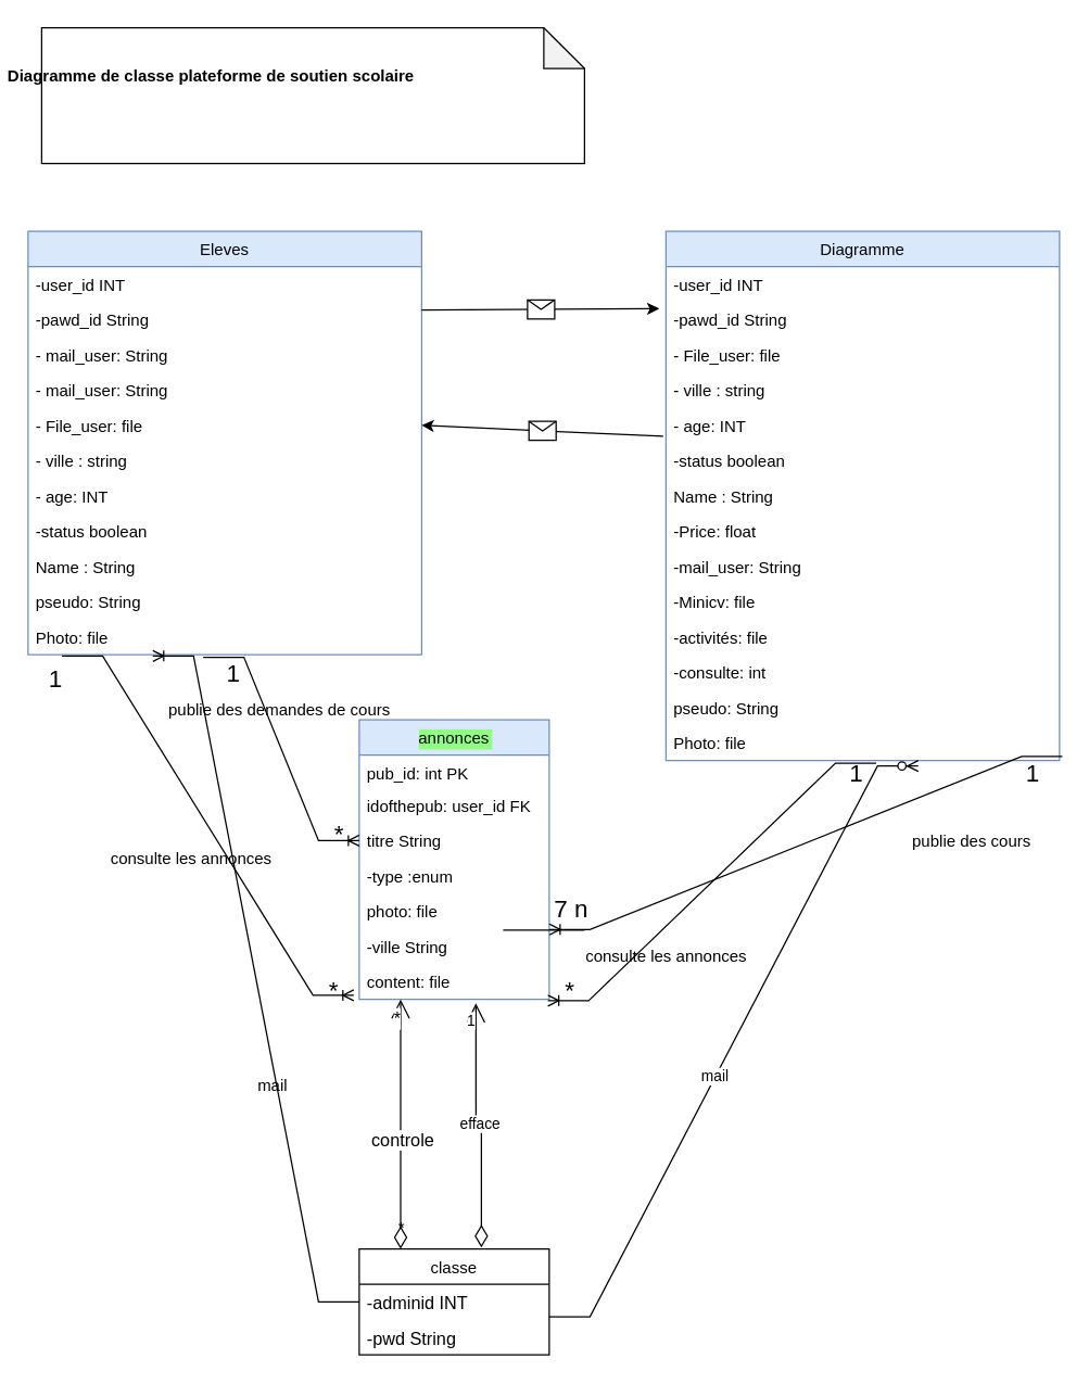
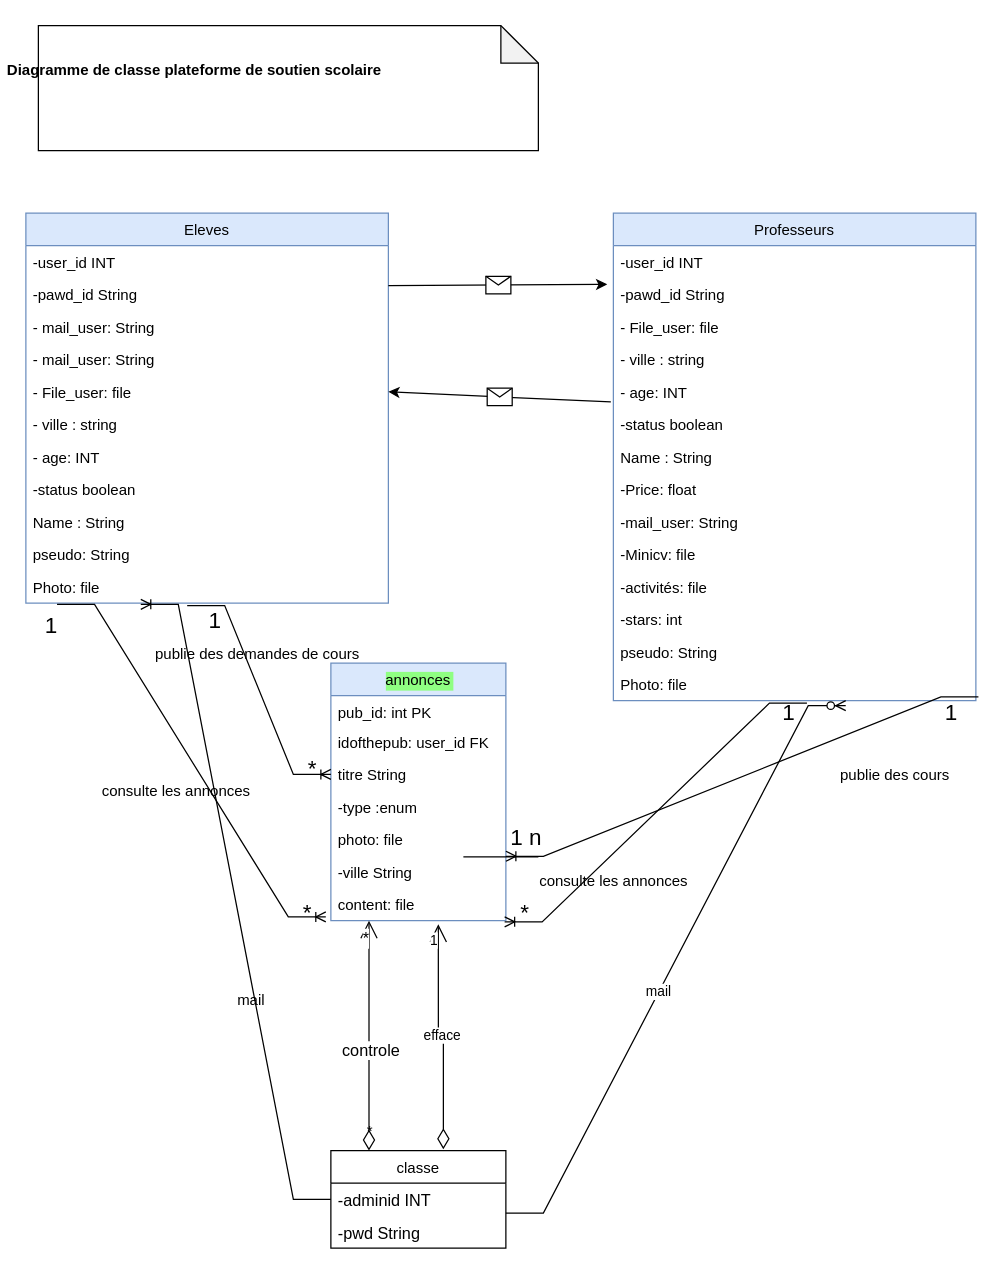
  <mxCell id="0" />
  <mxCell id="1" parent="0" />
  <mxCell id="2" value="annonces" style="swimlane;fontStyle=0;childLayout=stackLayout;horizontal=1;startSize=26;fillColor=#dae8fc;horizontalStack=0;resizeParent=1;resizeParentMax=0;resizeLast=0;collapsible=1;marginBottom=0;labelBackgroundColor=#8FFF82;strokeColor=#6c8ebf;" parent="1" vertex="1"><mxGeometry x="264" y="530" width="140" height="206" as="geometry"><mxRectangle x="274" y="520" width="90" height="30" as="alternateBounds" /></mxGeometry></mxCell>
  <mxCell id="3" value="pub_id: int PK" style="text;strokeColor=none;fillColor=none;align=left;verticalAlign=top;spacingLeft=4;spacingRight=4;overflow=hidden;rotatable=0;points=[[0,0.5],[1,0.5]];portConstraint=eastwest;" parent="2" vertex="1"><mxGeometry y="26" width="140" height="24" as="geometry" /></mxCell>
  <mxCell id="4" value="idofthepub: user_id FK" style="text;strokeColor=none;fillColor=none;align=left;verticalAlign=top;spacingLeft=4;spacingRight=4;overflow=hidden;rotatable=0;points=[[0,0.5],[1,0.5]];portConstraint=eastwest;" parent="2" vertex="1"><mxGeometry y="50" width="140" height="26" as="geometry" /></mxCell>
  <mxCell id="5" value="titre String" style="text;strokeColor=none;fillColor=none;align=left;verticalAlign=top;spacingLeft=4;spacingRight=4;overflow=hidden;rotatable=0;points=[[0,0.5],[1,0.5]];portConstraint=eastwest;" parent="2" vertex="1"><mxGeometry y="76" width="140" height="26" as="geometry" /></mxCell>
  <mxCell id="6" value="-type :enum" style="text;strokeColor=none;fillColor=none;align=left;verticalAlign=top;spacingLeft=4;spacingRight=4;overflow=hidden;rotatable=0;points=[[0,0.5],[1,0.5]];portConstraint=eastwest;" parent="2" vertex="1"><mxGeometry y="102" width="140" height="26" as="geometry" /></mxCell>
  <mxCell id="7" value="photo: file" style="text;strokeColor=none;fillColor=none;align=left;verticalAlign=top;spacingLeft=4;spacingRight=4;overflow=hidden;rotatable=0;points=[[0,0.5],[1,0.5]];portConstraint=eastwest;" parent="2" vertex="1"><mxGeometry y="128" width="140" height="26" as="geometry" /></mxCell>
  <mxCell id="8" value="-ville String&#10;" style="text;strokeColor=none;fillColor=none;align=left;verticalAlign=top;spacingLeft=4;spacingRight=4;overflow=hidden;rotatable=0;points=[[0,0.5],[1,0.5]];portConstraint=eastwest;" parent="2" vertex="1"><mxGeometry y="154" width="140" height="26" as="geometry" /></mxCell>
  <mxCell id="9" value="content: file" style="text;strokeColor=none;fillColor=none;align=left;verticalAlign=top;spacingLeft=4;spacingRight=4;overflow=hidden;rotatable=0;points=[[0,0.5],[1,0.5]];portConstraint=eastwest;" parent="2" vertex="1"><mxGeometry y="180" width="140" height="26" as="geometry" /></mxCell>
  <mxCell id="10" value="Eleves" style="swimlane;fontStyle=0;childLayout=stackLayout;horizontal=1;startSize=26;fillColor=#dae8fc;horizontalStack=0;resizeParent=1;resizeParentMax=0;resizeLast=0;collapsible=1;marginBottom=0;strokeColor=#6c8ebf;" parent="1" vertex="1"><mxGeometry x="20" y="170" width="290" height="312" as="geometry" /></mxCell>
  <mxCell id="11" value="-user_id INT " style="text;strokeColor=none;fillColor=none;align=left;verticalAlign=top;spacingLeft=4;spacingRight=4;overflow=hidden;rotatable=0;points=[[0,0.5],[1,0.5]];portConstraint=eastwest;" parent="10" vertex="1"><mxGeometry y="26" width="290" height="26" as="geometry" /></mxCell>
  <mxCell id="12" value="-pawd_id String&#10;" style="text;strokeColor=none;fillColor=none;align=left;verticalAlign=top;spacingLeft=4;spacingRight=4;overflow=hidden;rotatable=0;points=[[0,0.5],[1,0.5]];portConstraint=eastwest;" parent="10" vertex="1"><mxGeometry y="52" width="290" height="26" as="geometry" /></mxCell>
  <mxCell id="13" value="- mail_user: String" style="text;strokeColor=none;fillColor=none;align=left;verticalAlign=top;spacingLeft=4;spacingRight=4;overflow=hidden;rotatable=0;points=[[0,0.5],[1,0.5]];portConstraint=eastwest;" parent="10" vertex="1"><mxGeometry y="78" width="290" height="26" as="geometry" /></mxCell>
  <mxCell id="14" value="- mail_user: String" style="text;strokeColor=none;fillColor=none;align=left;verticalAlign=top;spacingLeft=4;spacingRight=4;overflow=hidden;rotatable=0;points=[[0,0.5],[1,0.5]];portConstraint=eastwest;" parent="10" vertex="1"><mxGeometry y="104" width="290" height="26" as="geometry" /></mxCell>
  <mxCell id="15" value="- File_user: file " style="text;strokeColor=none;fillColor=none;align=left;verticalAlign=top;spacingLeft=4;spacingRight=4;overflow=hidden;rotatable=0;points=[[0,0.5],[1,0.5]];portConstraint=eastwest;" parent="10" vertex="1"><mxGeometry y="130" width="290" height="26" as="geometry" /></mxCell>
  <mxCell id="16" value="- ville : string" style="text;strokeColor=none;fillColor=none;align=left;verticalAlign=top;spacingLeft=4;spacingRight=4;overflow=hidden;rotatable=0;points=[[0,0.5],[1,0.5]];portConstraint=eastwest;" parent="10" vertex="1"><mxGeometry y="156" width="290" height="26" as="geometry" /></mxCell>
  <mxCell id="17" value="- age: INT" style="text;strokeColor=none;fillColor=none;align=left;verticalAlign=top;spacingLeft=4;spacingRight=4;overflow=hidden;rotatable=0;points=[[0,0.5],[1,0.5]];portConstraint=eastwest;" parent="10" vertex="1"><mxGeometry y="182" width="290" height="26" as="geometry" /></mxCell>
  <mxCell id="18" value="-status boolean" style="text;strokeColor=none;fillColor=none;align=left;verticalAlign=top;spacingLeft=4;spacingRight=4;overflow=hidden;rotatable=0;points=[[0,0.5],[1,0.5]];portConstraint=eastwest;" parent="10" vertex="1"><mxGeometry y="208" width="290" height="26" as="geometry" /></mxCell>
  <mxCell id="19" value="Name : String&#10;" style="text;strokeColor=none;fillColor=none;align=left;verticalAlign=top;spacingLeft=4;spacingRight=4;overflow=hidden;rotatable=0;points=[[0,0.5],[1,0.5]];portConstraint=eastwest;" parent="10" vertex="1"><mxGeometry y="234" width="290" height="26" as="geometry" /></mxCell>
  <mxCell id="20" value="pseudo: String" style="text;strokeColor=none;fillColor=none;align=left;verticalAlign=top;spacingLeft=4;spacingRight=4;overflow=hidden;rotatable=0;points=[[0,0.5],[1,0.5]];portConstraint=eastwest;" parent="10" vertex="1"><mxGeometry y="260" width="290" height="26" as="geometry" /></mxCell>
  <mxCell id="21" value="Photo: file" style="text;strokeColor=none;fillColor=none;align=left;verticalAlign=top;spacingLeft=4;spacingRight=4;overflow=hidden;rotatable=0;points=[[0,0.5],[1,0.5]];portConstraint=eastwest;" parent="10" vertex="1"><mxGeometry y="286" width="290" height="26" as="geometry" /></mxCell>
- <mxCell id="22" value="Diagramme" style="swimlane;fontStyle=0;childLayout=stackLayout;horizontal=1;startSize=26;fillColor=#dae8fc;horizontalStack=0;resizeParent=1;resizeParentMax=0;resizeLast=0;collapsible=1;marginBottom=0;strokeColor=#6c8ebf;" parent="1" vertex="1"><mxGeometry x="490" y="170" width="290" height="390" as="geometry" /></mxCell>
+ <mxCell id="22" value="Professeurs" style="swimlane;fontStyle=0;childLayout=stackLayout;horizontal=1;startSize=26;fillColor=#dae8fc;horizontalStack=0;resizeParent=1;resizeParentMax=0;resizeLast=0;collapsible=1;marginBottom=0;strokeColor=#6c8ebf;" parent="1" vertex="1"><mxGeometry x="490" y="170" width="290" height="390" as="geometry" /></mxCell>
  <mxCell id="23" value="-user_id INT " style="text;strokeColor=none;fillColor=none;align=left;verticalAlign=top;spacingLeft=4;spacingRight=4;overflow=hidden;rotatable=0;points=[[0,0.5],[1,0.5]];portConstraint=eastwest;" parent="22" vertex="1"><mxGeometry y="26" width="290" height="26" as="geometry" /></mxCell>
  <mxCell id="24" value="-pawd_id String&#10;" style="text;strokeColor=none;fillColor=none;align=left;verticalAlign=top;spacingLeft=4;spacingRight=4;overflow=hidden;rotatable=0;points=[[0,0.5],[1,0.5]];portConstraint=eastwest;" parent="22" vertex="1"><mxGeometry y="52" width="290" height="26" as="geometry" /></mxCell>
  <mxCell id="25" value="- File_user: file " style="text;strokeColor=none;fillColor=none;align=left;verticalAlign=top;spacingLeft=4;spacingRight=4;overflow=hidden;rotatable=0;points=[[0,0.5],[1,0.5]];portConstraint=eastwest;" parent="22" vertex="1"><mxGeometry y="78" width="290" height="26" as="geometry" /></mxCell>
  <mxCell id="26" value="- ville : string" style="text;strokeColor=none;fillColor=none;align=left;verticalAlign=top;spacingLeft=4;spacingRight=4;overflow=hidden;rotatable=0;points=[[0,0.5],[1,0.5]];portConstraint=eastwest;" parent="22" vertex="1"><mxGeometry y="104" width="290" height="26" as="geometry" /></mxCell>
  <mxCell id="27" value="- age: INT" style="text;strokeColor=none;fillColor=none;align=left;verticalAlign=top;spacingLeft=4;spacingRight=4;overflow=hidden;rotatable=0;points=[[0,0.5],[1,0.5]];portConstraint=eastwest;" parent="22" vertex="1"><mxGeometry y="130" width="290" height="26" as="geometry" /></mxCell>
  <mxCell id="28" value="-status boolean" style="text;strokeColor=none;fillColor=none;align=left;verticalAlign=top;spacingLeft=4;spacingRight=4;overflow=hidden;rotatable=0;points=[[0,0.5],[1,0.5]];portConstraint=eastwest;" parent="22" vertex="1"><mxGeometry y="156" width="290" height="26" as="geometry" /></mxCell>
  <mxCell id="29" value="Name : String&#10;" style="text;strokeColor=none;fillColor=none;align=left;verticalAlign=top;spacingLeft=4;spacingRight=4;overflow=hidden;rotatable=0;points=[[0,0.5],[1,0.5]];portConstraint=eastwest;" parent="22" vertex="1"><mxGeometry y="182" width="290" height="26" as="geometry" /></mxCell>
  <mxCell id="30" value="-Price: float" style="text;strokeColor=none;fillColor=none;align=left;verticalAlign=top;spacingLeft=4;spacingRight=4;overflow=hidden;rotatable=0;points=[[0,0.5],[1,0.5]];portConstraint=eastwest;" parent="22" vertex="1"><mxGeometry y="208" width="290" height="26" as="geometry" /></mxCell>
  <mxCell id="31" value="-mail_user: String&#10;" style="text;strokeColor=none;fillColor=none;align=left;verticalAlign=top;spacingLeft=4;spacingRight=4;overflow=hidden;rotatable=0;points=[[0,0.5],[1,0.5]];portConstraint=eastwest;" parent="22" vertex="1"><mxGeometry y="234" width="290" height="26" as="geometry" /></mxCell>
  <mxCell id="32" value="-Minicv: file" style="text;strokeColor=none;fillColor=none;align=left;verticalAlign=top;spacingLeft=4;spacingRight=4;overflow=hidden;rotatable=0;points=[[0,0.5],[1,0.5]];portConstraint=eastwest;" parent="22" vertex="1"><mxGeometry y="260" width="290" height="26" as="geometry" /></mxCell>
  <mxCell id="33" value="-activités: file&#10;" style="text;strokeColor=none;fillColor=none;align=left;verticalAlign=top;spacingLeft=4;spacingRight=4;overflow=hidden;rotatable=0;points=[[0,0.5],[1,0.5]];portConstraint=eastwest;" parent="22" vertex="1"><mxGeometry y="286" width="290" height="26" as="geometry" /></mxCell>
- <mxCell id="34" value="-consulte: int&#10;" style="text;strokeColor=none;fillColor=none;align=left;verticalAlign=top;spacingLeft=4;spacingRight=4;overflow=hidden;rotatable=0;points=[[0,0.5],[1,0.5]];portConstraint=eastwest;" parent="22" vertex="1"><mxGeometry y="312" width="290" height="26" as="geometry" /></mxCell>
+ <mxCell id="34" value="-stars: int&#10;" style="text;strokeColor=none;fillColor=none;align=left;verticalAlign=top;spacingLeft=4;spacingRight=4;overflow=hidden;rotatable=0;points=[[0,0.5],[1,0.5]];portConstraint=eastwest;" parent="22" vertex="1"><mxGeometry y="312" width="290" height="26" as="geometry" /></mxCell>
  <mxCell id="35" value="pseudo: String" style="text;strokeColor=none;fillColor=none;align=left;verticalAlign=top;spacingLeft=4;spacingRight=4;overflow=hidden;rotatable=0;points=[[0,0.5],[1,0.5]];portConstraint=eastwest;" parent="22" vertex="1"><mxGeometry y="338" width="290" height="26" as="geometry" /></mxCell>
  <mxCell id="36" value="Photo: file" style="text;strokeColor=none;fillColor=none;align=left;verticalAlign=top;spacingLeft=4;spacingRight=4;overflow=hidden;rotatable=0;points=[[0,0.5],[1,0.5]];portConstraint=eastwest;" parent="22" vertex="1"><mxGeometry y="364" width="290" height="26" as="geometry" /></mxCell>
  <mxCell id="37" value="" style="edgeStyle=entityRelationEdgeStyle;fontSize=12;html=1;endArrow=ERoneToMany;rounded=0;exitX=0.445;exitY=1.077;exitDx=0;exitDy=0;exitPerimeter=0;entryX=0;entryY=0.5;entryDx=0;entryDy=0;" parent="1" source="21" target="5" edge="1"><mxGeometry width="100" height="100" relative="1" as="geometry"><mxPoint x="350" y="460" as="sourcePoint" /><mxPoint x="450" y="360" as="targetPoint" /></mxGeometry></mxCell>
  <mxCell id="38" value="1" style="edgeLabel;html=1;align=center;verticalAlign=middle;resizable=0;points=[];fontSize=18;" parent="37" vertex="1" connectable="0"><mxGeometry x="-0.826" y="-4" relative="1" as="geometry"><mxPoint x="3" y="7" as="offset" /></mxGeometry></mxCell>
  <mxCell id="39" value="&lt;div&gt;publie des demandes de cours&lt;/div&gt;&lt;div&gt;&lt;br&gt;&lt;/div&gt;" style="text;html=1;align=center;verticalAlign=middle;resizable=0;points=[];autosize=1;strokeColor=none;fillColor=none;" parent="1" vertex="1"><mxGeometry x="110" y="510" width="190" height="40" as="geometry" /></mxCell>
  <mxCell id="40" value="" style="edgeStyle=entityRelationEdgeStyle;fontSize=12;html=1;endArrow=ERoneToMany;rounded=0;exitX=1.007;exitY=0.885;exitDx=0;exitDy=0;exitPerimeter=0;entryX=1;entryY=0.75;entryDx=0;entryDy=0;" parent="1" source="36" target="2" edge="1"><mxGeometry width="100" height="100" relative="1" as="geometry"><mxPoint x="570" y="620" as="sourcePoint" /><mxPoint x="650" y="650" as="targetPoint" /></mxGeometry></mxCell>
  <mxCell id="41" value="publie des cours" style="text;html=1;align=center;verticalAlign=middle;resizable=0;points=[];autosize=1;strokeColor=none;fillColor=none;" parent="1" vertex="1"><mxGeometry x="660" y="605" width="110" height="30" as="geometry" /></mxCell>
  <mxCell id="42" value="" style="edgeStyle=entityRelationEdgeStyle;fontSize=12;html=1;endArrow=ERoneToMany;rounded=0;exitX=0.086;exitY=1.038;exitDx=0;exitDy=0;exitPerimeter=0;entryX=-0.029;entryY=0.885;entryDx=0;entryDy=0;entryPerimeter=0;" parent="1" source="21" target="9" edge="1"><mxGeometry width="100" height="100" relative="1" as="geometry"><mxPoint x="90" y="780" as="sourcePoint" /><mxPoint x="190" y="680" as="targetPoint" /></mxGeometry></mxCell>
  <mxCell id="43" value="&lt;div&gt;consulte les annonces&lt;/div&gt;&lt;div&gt;&lt;br&gt;&lt;/div&gt;" style="text;html=1;align=center;verticalAlign=middle;resizable=0;points=[];autosize=1;strokeColor=none;fillColor=none;" parent="1" vertex="1"><mxGeometry x="70" y="620" width="140" height="40" as="geometry" /></mxCell>
  <mxCell id="44" value="" style="edgeStyle=entityRelationEdgeStyle;fontSize=12;html=1;endArrow=ERoneToMany;rounded=0;exitX=0.534;exitY=1.077;exitDx=0;exitDy=0;exitPerimeter=0;entryX=0.993;entryY=1.038;entryDx=0;entryDy=0;entryPerimeter=0;" parent="1" source="36" target="9" edge="1"><mxGeometry width="100" height="100" relative="1" as="geometry"><mxPoint x="610" y="830" as="sourcePoint" /><mxPoint x="710" y="730" as="targetPoint" /></mxGeometry></mxCell>
  <mxCell id="45" value="consulte les annonces" style="text;html=1;align=center;verticalAlign=middle;resizable=0;points=[];autosize=1;strokeColor=none;fillColor=none;" parent="1" vertex="1"><mxGeometry x="420" y="690" width="140" height="30" as="geometry" /></mxCell>
  <mxCell id="46" value="" style="line;strokeWidth=1;rotatable=0;dashed=0;labelPosition=right;align=left;verticalAlign=middle;spacingTop=0;spacingLeft=6;points=[];portConstraint=eastwest;" parent="1" vertex="1"><mxGeometry x="370" y="680" width="60" height="10" as="geometry" /></mxCell>
  <mxCell id="47" value="1" style="text;html=1;align=center;verticalAlign=middle;resizable=0;points=[];autosize=1;strokeColor=none;fillColor=none;fontSize=18;" parent="1" vertex="1"><mxGeometry x="25" y="480" width="30" height="40" as="geometry" /></mxCell>
  <mxCell id="48" value="*" style="text;html=1;align=center;verticalAlign=middle;resizable=0;points=[];autosize=1;strokeColor=none;fillColor=none;fontSize=18;" parent="1" vertex="1"><mxGeometry x="230" y="710" width="30" height="40" as="geometry" /></mxCell>
  <mxCell id="49" value="*" style="text;html=1;align=center;verticalAlign=middle;resizable=0;points=[];autosize=1;strokeColor=none;fillColor=none;fontSize=18;" parent="1" vertex="1"><mxGeometry x="234" y="595" width="30" height="40" as="geometry" /></mxCell>
  <mxCell id="50" value="1" style="text;html=1;align=center;verticalAlign=middle;resizable=0;points=[];autosize=1;strokeColor=none;fillColor=none;fontSize=18;" parent="1" vertex="1"><mxGeometry x="615" y="550" width="30" height="40" as="geometry" /></mxCell>
  <mxCell id="51" value="&lt;div&gt;1&lt;/div&gt;" style="text;html=1;align=center;verticalAlign=middle;resizable=0;points=[];autosize=1;strokeColor=none;fillColor=none;fontSize=18;" parent="1" vertex="1"><mxGeometry x="745" y="550" width="30" height="40" as="geometry" /></mxCell>
  <mxCell id="52" value="*" style="text;html=1;align=center;verticalAlign=middle;resizable=0;points=[];autosize=1;strokeColor=none;fillColor=none;fontSize=18;" parent="1" vertex="1"><mxGeometry x="404" y="710" width="30" height="40" as="geometry" /></mxCell>
- <mxCell id="53" value="7 n" style="text;html=1;align=center;verticalAlign=middle;resizable=0;points=[];autosize=1;strokeColor=none;fillColor=none;fontSize=18;" parent="1" vertex="1"><mxGeometry x="395" y="650" width="50" height="40" as="geometry" /></mxCell>
+ <mxCell id="53" value="1 n" style="text;html=1;align=center;verticalAlign=middle;resizable=0;points=[];autosize=1;strokeColor=none;fillColor=none;fontSize=18;" parent="1" vertex="1"><mxGeometry x="395" y="650" width="50" height="40" as="geometry" /></mxCell>
  <mxCell id="54" value="classe" style="swimlane;fontStyle=0;childLayout=stackLayout;horizontal=1;startSize=26;fillColor=none;horizontalStack=0;resizeParent=1;resizeParentMax=0;resizeLast=0;collapsible=1;marginBottom=0;" parent="1" vertex="1"><mxGeometry x="264" y="920" width="140" height="78" as="geometry" /></mxCell>
  <mxCell id="55" value="-adminid INT" style="text;strokeColor=none;fillColor=none;align=left;verticalAlign=top;spacingLeft=4;spacingRight=4;overflow=hidden;rotatable=0;points=[[0,0.5],[1,0.5]];portConstraint=eastwest;fontSize=13;" parent="54" vertex="1"><mxGeometry y="26" width="140" height="26" as="geometry" /></mxCell>
  <mxCell id="56" value="-pwd String" style="text;strokeColor=none;fillColor=none;align=left;verticalAlign=top;spacingLeft=4;spacingRight=4;overflow=hidden;rotatable=0;points=[[0,0.5],[1,0.5]];portConstraint=eastwest;fontSize=13;" parent="54" vertex="1"><mxGeometry y="52" width="140" height="26" as="geometry" /></mxCell>
  <mxCell id="57" value="efface" style="endArrow=open;html=1;endSize=12;startArrow=diamondThin;startSize=14;startFill=0;edgeStyle=orthogonalEdgeStyle;rounded=0;entryX=0.614;entryY=1.115;entryDx=0;entryDy=0;entryPerimeter=0;" parent="1" target="9" edge="1"><mxGeometry relative="1" as="geometry"><mxPoint x="354" y="919" as="sourcePoint" /><mxPoint x="514" y="919" as="targetPoint" /><Array as="points"><mxPoint x="354" y="828" /><mxPoint x="350" y="828" /></Array></mxGeometry></mxCell>
  <mxCell id="58" value="1" style="edgeLabel;resizable=0;html=1;align=right;verticalAlign=top;" parent="57" connectable="0" vertex="1"><mxGeometry x="1" relative="1" as="geometry" /></mxCell>
  <mxCell id="59" value="*" style="text;html=1;align=center;verticalAlign=middle;resizable=0;points=[];autosize=1;strokeColor=none;fillColor=none;" parent="1" vertex="1"><mxGeometry x="280" y="890" width="30" height="30" as="geometry" /></mxCell>
  <mxCell id="60" value="controle" style="endArrow=open;html=1;endSize=12;startArrow=diamondThin;startSize=14;startFill=0;edgeStyle=orthogonalEdgeStyle;rounded=0;fontSize=13;entryX=0.25;entryY=1;entryDx=0;entryDy=0;exitX=0.25;exitY=0;exitDx=0;exitDy=0;" parent="1" edge="1"><mxGeometry x="-0.13" y="-1" relative="1" as="geometry"><mxPoint x="294.5" y="920" as="sourcePoint" /><mxPoint x="294.5" y="736" as="targetPoint" /><mxPoint as="offset" /></mxGeometry></mxCell>
  <mxCell id="61" value="*" style="edgeLabel;resizable=0;html=1;align=right;verticalAlign=top;fontSize=13;" parent="60" connectable="0" vertex="1"><mxGeometry x="1" relative="1" as="geometry" /></mxCell>
  <mxCell id="62" value="" style="edgeStyle=entityRelationEdgeStyle;fontSize=12;html=1;endArrow=ERoneToMany;rounded=0;entryX=0.317;entryY=1.038;entryDx=0;entryDy=0;entryPerimeter=0;exitX=0;exitY=0.5;exitDx=0;exitDy=0;" parent="1" source="55" target="21" edge="1"><mxGeometry width="100" height="100" relative="1" as="geometry"><mxPoint x="100" y="980" as="sourcePoint" /><mxPoint x="140" y="720" as="targetPoint" /></mxGeometry></mxCell>
  <mxCell id="63" value="" style="edgeStyle=entityRelationEdgeStyle;fontSize=12;html=1;endArrow=ERzeroToMany;endFill=1;rounded=0;entryX=0.641;entryY=1.154;entryDx=0;entryDy=0;entryPerimeter=0;" parent="1" target="36" edge="1"><mxGeometry width="100" height="100" relative="1" as="geometry"><mxPoint x="404" y="970" as="sourcePoint" /><mxPoint x="504" y="870" as="targetPoint" /></mxGeometry></mxCell>
  <mxCell id="64" value="mail" style="edgeLabel;html=1;align=center;verticalAlign=middle;resizable=0;points=[];" parent="63" vertex="1" connectable="0"><mxGeometry x="-0.111" y="1" relative="1" as="geometry"><mxPoint as="offset" /></mxGeometry></mxCell>
  <mxCell id="65" value="mail" style="text;html=1;align=center;verticalAlign=middle;resizable=0;points=[];autosize=1;strokeColor=none;fillColor=none;" parent="1" vertex="1"><mxGeometry x="175" y="785" width="50" height="30" as="geometry" /></mxCell>
  <mxCell id="66" value="" style="endArrow=classic;html=1;rounded=0;entryX=-0.017;entryY=0.192;entryDx=0;entryDy=0;entryPerimeter=0;exitX=1;exitY=0.231;exitDx=0;exitDy=0;exitPerimeter=0;" parent="1" source="12" target="24" edge="1"><mxGeometry relative="1" as="geometry"><mxPoint x="330" y="230" as="sourcePoint" /><mxPoint x="430" y="230" as="targetPoint" /></mxGeometry></mxCell>
  <mxCell id="67" value="" style="shape=message;html=1;outlineConnect=0;" parent="66" vertex="1"><mxGeometry width="20" height="14" relative="1" as="geometry"><mxPoint x="-10" y="-7" as="offset" /></mxGeometry></mxCell>
  <mxCell id="68" value="" style="endArrow=classic;html=1;rounded=0;entryX=1;entryY=0.5;entryDx=0;entryDy=0;exitX=-0.007;exitY=0.808;exitDx=0;exitDy=0;exitPerimeter=0;" parent="1" source="27" target="15" edge="1"><mxGeometry relative="1" as="geometry"><mxPoint x="480" y="320" as="sourcePoint" /><mxPoint x="450" y="340" as="targetPoint" /></mxGeometry></mxCell>
  <mxCell id="69" value="" style="shape=message;html=1;outlineConnect=0;" parent="68" vertex="1"><mxGeometry width="20" height="14" relative="1" as="geometry"><mxPoint x="-10" y="-7" as="offset" /></mxGeometry></mxCell>
  <mxCell id="70" value="" style="shape=note;whiteSpace=wrap;html=1;backgroundOutline=1;darkOpacity=0.05;" parent="1" vertex="1"><mxGeometry x="30" y="20" width="400" height="100" as="geometry" /></mxCell>
  <mxCell id="71" value="Diagramme de classe plateforme de soutien scolaire" style="text;align=center;fontStyle=1;verticalAlign=middle;spacingLeft=3;spacingRight=3;strokeColor=none;rotatable=0;points=[[0,0.5],[1,0.5]];portConstraint=eastwest;" parent="1" vertex="1"><mxGeometry x="115" y="42" width="80" height="26" as="geometry" /></mxCell>
